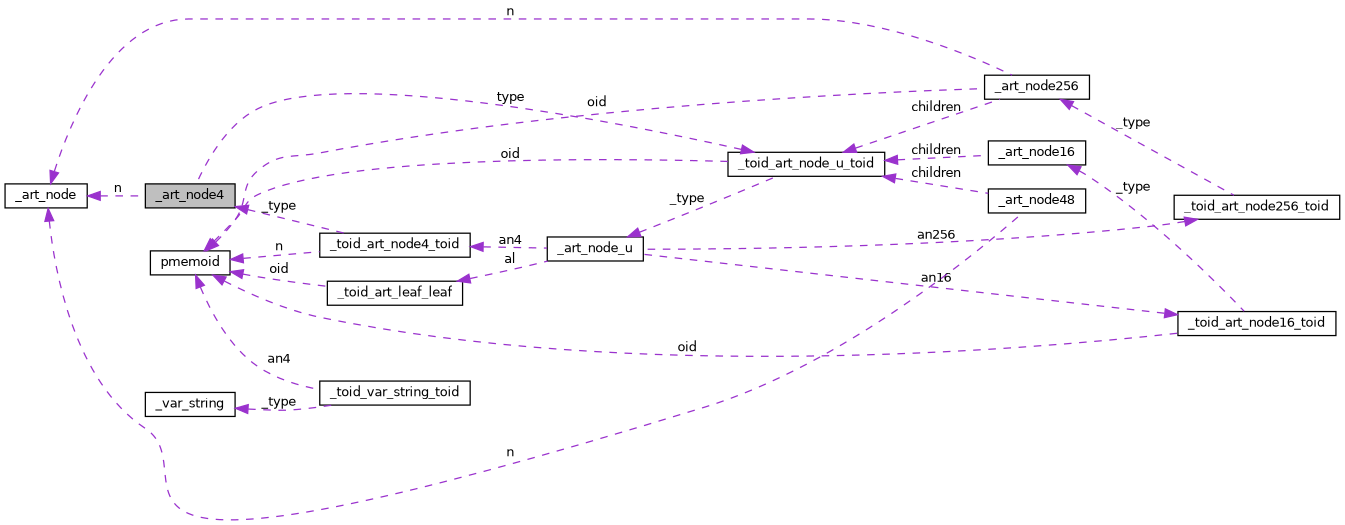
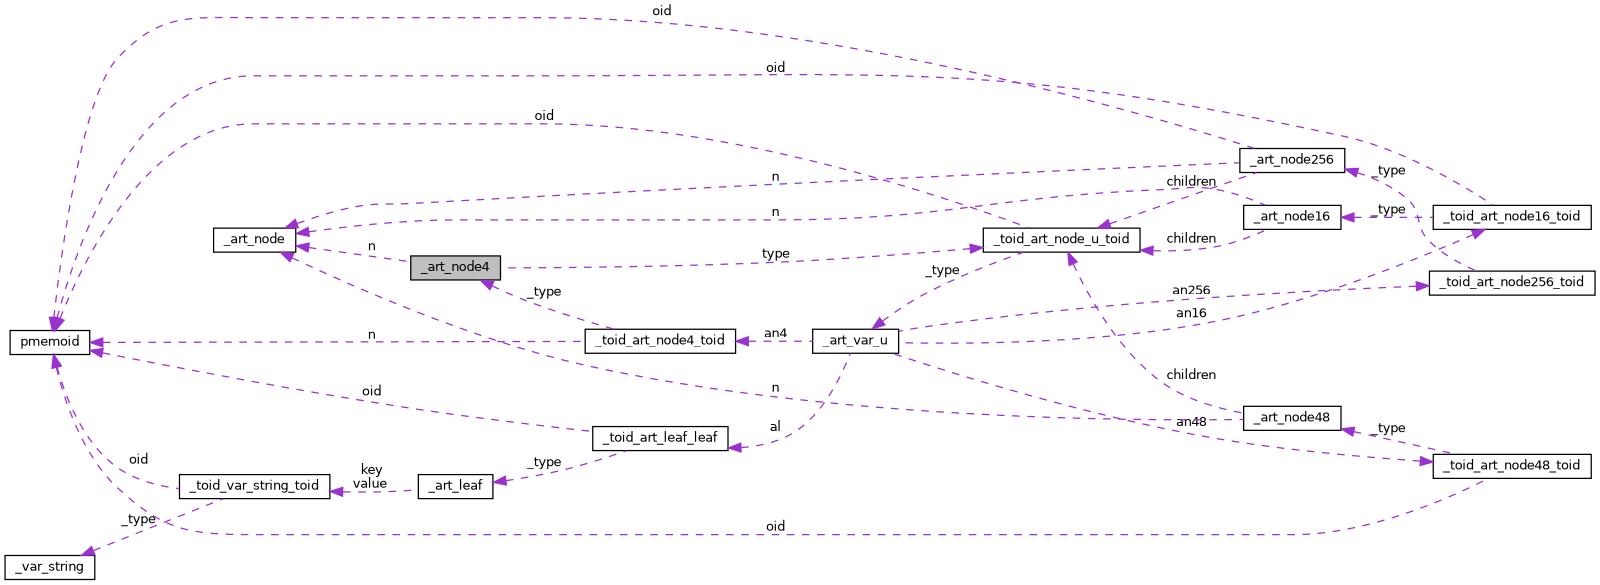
  digraph {
    rankdir=LR
    node [color=black fillcolor=white fontname=Helvetica fontsize=10 shape=record style=filled]
    edge [color=darkorchid3 dir=back fontname=Helvetica fontsize=10 labelfontname=Helvetica labelfontsize=10 style=dashed]
    n1 [fillcolor=grey75 fontcolor=black height=0.2 label=_art_node4 width=0.4]
    n2 [height=0.2 label=_toid_art_node4_toid width=0.4]
-   n3 [height=0.2 label=_art_node_u width=0.4]
+   n3 [height=0.2 label=_art_var_u width=0.4]
    n4 [height=0.2 label=_toid_art_node_u_toid width=0.4]
    n5 [height=0.2 label=_art_node16 width=0.4]
    n6 [height=0.2 label=_art_node256 width=0.4]
    n7 [height=0.2 label=_art_node48 width=0.4]
    n8 [height=0.2 label=_toid_art_node16_toid width=0.4]
    n9 [height=0.2 label=_toid_art_node256_toid width=0.4]
+   n10 [height=0.2 label=_toid_art_node48_toid width=0.4]
    n11 [height=0.2 label=pmemoid width=0.4]
    n12 [height=0.2 label=_toid_art_leaf_leaf width=0.4]
    n13 [height=0.2 label=_toid_var_string_toid width=0.4]
+   n14 [height=0.2 label=_art_leaf width=0.4]
    n15 [height=0.2 label=_var_string width=0.4]
    n16 [height=0.2 label=_art_node width=0.4]
    n1 -> n2 [label=" _type"]
    n2 -> n3 [label=" an4"]
    n3 -> n4 [label=" _type"]
    n4 -> n1 [label=" type"]
    n4 -> n5 [label=" children"]
    n4 -> n6 [label=" children"]
    n4 -> n7 [label=" children"]
    n5 -> n8 [label=" _type"]
    n6 -> n9 [label=" _type"]
+   n7 -> n10 [label=" _type"]
    n8 -> n3 [label=" an16"]
    n9 -> n3 [label=" an256"]
+   n10 -> n3 [label=" an48"]
    n11 -> n2 [label=" n"]
    n11 -> n4 [label=" oid"]
    n11 -> n6 [label=" oid"]
    n11 -> n8 [label=" oid"]
+   n11 -> n10 [label=" oid"]
    n11 -> n12 [label=" oid"]
-   n11 -> n13 [label=" an4"]
+   n11 -> n13 [label=" oid"]
    n12 -> n3 [label=" al"]
+   n13 -> n14 [label=" key\nvalue"]
+   n14 -> n12 [label=" _type"]
    n15 -> n13 [label=" _type"]
    n16 -> n1 [label=" n"]
+   n16 -> n5 [label=" n"]
    n16 -> n6 [label=" n"]
    n16 -> n7 [label=" n"]
  }
